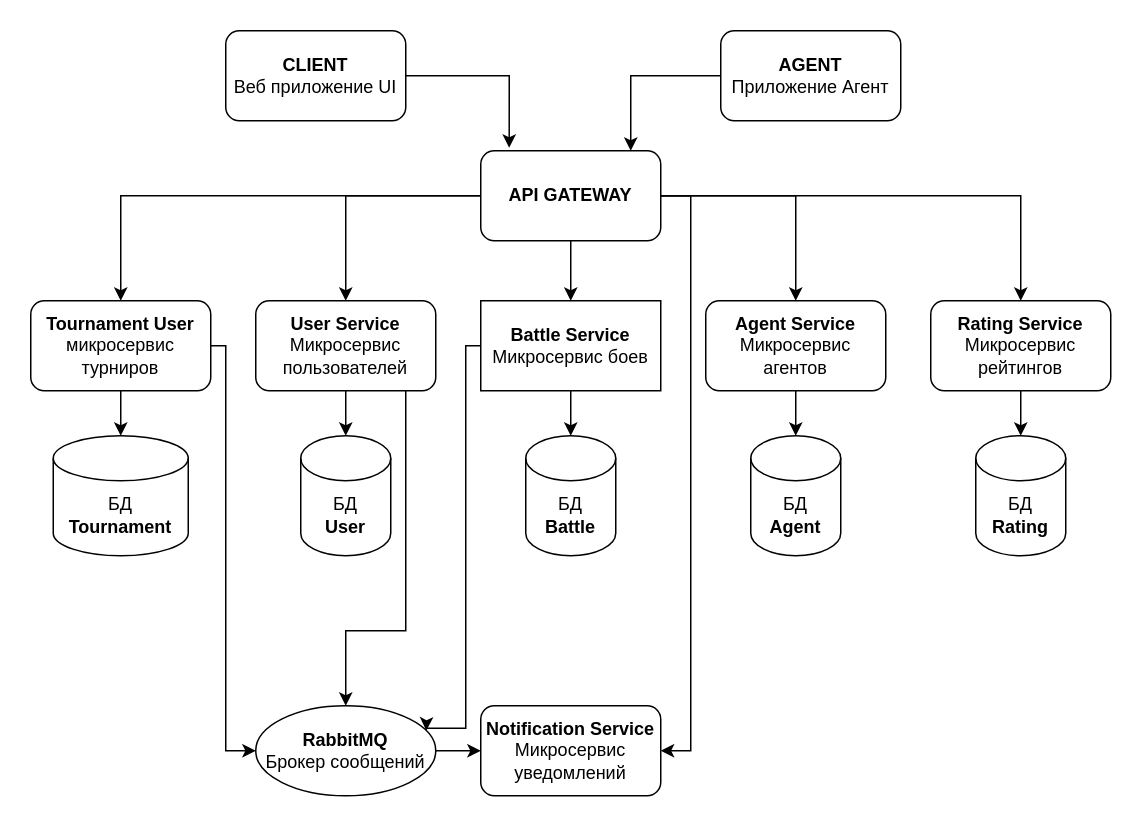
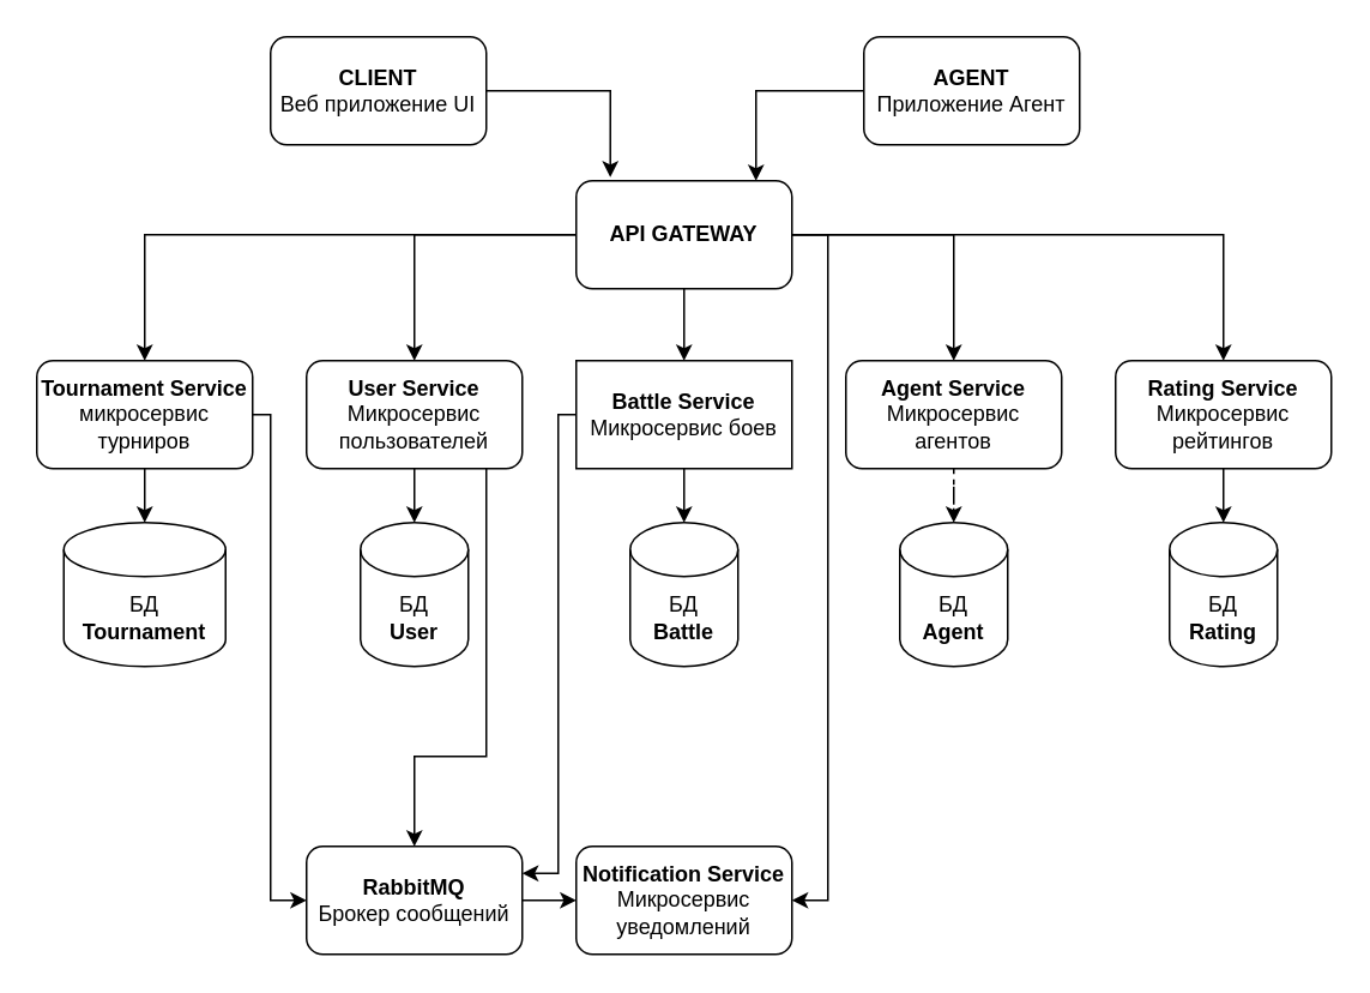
  <mxCell id="0" />
  <mxCell id="1" parent="0" />
  <mxCell id="2" style="edgeStyle=orthogonalEdgeStyle;rounded=0;orthogonalLoop=1;jettySize=auto;html=1;entryX=0.5;entryY=0;entryDx=0;entryDy=0;" edge="1" parent="1" source="8" target="15"><mxGeometry relative="1" as="geometry" /></mxCell>
  <mxCell id="3" style="edgeStyle=orthogonalEdgeStyle;rounded=0;orthogonalLoop=1;jettySize=auto;html=1;entryX=0.5;entryY=0;entryDx=0;entryDy=0;" edge="1" parent="1" source="8" target="18"><mxGeometry relative="1" as="geometry" /></mxCell>
  <mxCell id="4" value="" style="edgeStyle=orthogonalEdgeStyle;rounded=0;orthogonalLoop=1;jettySize=auto;html=1;" edge="1" parent="1" source="8" target="21"><mxGeometry relative="1" as="geometry" /></mxCell>
  <mxCell id="5" style="edgeStyle=orthogonalEdgeStyle;rounded=0;orthogonalLoop=1;jettySize=auto;html=1;" edge="1" parent="1" source="8" target="25"><mxGeometry relative="1" as="geometry" /></mxCell>
  <mxCell id="6" style="edgeStyle=orthogonalEdgeStyle;rounded=0;orthogonalLoop=1;jettySize=auto;html=1;entryX=0.5;entryY=0;entryDx=0;entryDy=0;" edge="1" parent="1" source="8" target="23"><mxGeometry relative="1" as="geometry" /></mxCell>
  <mxCell id="7" style="edgeStyle=orthogonalEdgeStyle;rounded=0;orthogonalLoop=1;jettySize=auto;html=1;entryX=1;entryY=0.5;entryDx=0;entryDy=0;" edge="1" parent="1" source="8" target="26"><mxGeometry relative="1" as="geometry"><mxPoint x="460" y="400" as="targetPoint" /><Array as="points"><mxPoint x="460" y="130" /><mxPoint x="460" y="500" /></Array></mxGeometry></mxCell>
  <mxCell id="8" value="&lt;b&gt;API GATEWAY&lt;/b&gt;" style="rounded=1;whiteSpace=wrap;html=1;" vertex="1" parent="1"><mxGeometry x="320" y="100" width="120" height="60" as="geometry" /></mxCell>
  <mxCell id="9" value="&lt;b&gt;CLIENT&lt;/b&gt;&lt;div&gt;Веб приложение UI&lt;/div&gt;" style="rounded=1;whiteSpace=wrap;html=1;" vertex="1" parent="1"><mxGeometry x="150" y="20" width="120" height="60" as="geometry" /></mxCell>
  <mxCell id="10" style="edgeStyle=orthogonalEdgeStyle;rounded=0;orthogonalLoop=1;jettySize=auto;html=1;" edge="1" parent="1" source="11" target="8"><mxGeometry relative="1" as="geometry"><Array as="points"><mxPoint x="420" y="50" /></Array></mxGeometry></mxCell>
  <mxCell id="11" value="&lt;b&gt;AGENT&lt;/b&gt;&lt;div&gt;Приложение Агент&lt;/div&gt;" style="rounded=1;whiteSpace=wrap;html=1;" vertex="1" parent="1"><mxGeometry x="480" y="20" width="120" height="60" as="geometry" /></mxCell>
  <mxCell id="12" style="edgeStyle=orthogonalEdgeStyle;rounded=0;orthogonalLoop=1;jettySize=auto;html=1;entryX=0.158;entryY=-0.033;entryDx=0;entryDy=0;entryPerimeter=0;" edge="1" parent="1" source="9" target="8"><mxGeometry relative="1" as="geometry" /></mxCell>
  <mxCell id="13" style="edgeStyle=orthogonalEdgeStyle;rounded=0;orthogonalLoop=1;jettySize=auto;html=1;entryX=0;entryY=0.5;entryDx=0;entryDy=0;" edge="1" parent="1" source="15" target="28"><mxGeometry relative="1" as="geometry"><Array as="points"><mxPoint x="150" y="230" /><mxPoint x="150" y="500" /></Array></mxGeometry></mxCell>
  <mxCell id="14" style="edgeStyle=orthogonalEdgeStyle;rounded=0;orthogonalLoop=1;jettySize=auto;html=1;" edge="1" parent="1" source="15" target="29"><mxGeometry relative="1" as="geometry" /></mxCell>
- <mxCell id="15" value="&lt;b&gt;Tournament User&lt;/b&gt;&lt;div&gt;микросервис турниров&lt;/div&gt;" style="rounded=1;whiteSpace=wrap;html=1;" vertex="1" parent="1"><mxGeometry x="20" y="200" width="120" height="60" as="geometry" /></mxCell>
+ <mxCell id="15" value="&lt;b&gt;Tournament Service&lt;/b&gt;&lt;div&gt;микросервис турниров&lt;/div&gt;" style="rounded=1;whiteSpace=wrap;html=1;" vertex="1" parent="1"><mxGeometry x="20" y="200" width="120" height="60" as="geometry" /></mxCell>
  <mxCell id="16" style="edgeStyle=orthogonalEdgeStyle;rounded=0;orthogonalLoop=1;jettySize=auto;html=1;" edge="1" parent="1" source="18" target="30"><mxGeometry relative="1" as="geometry" /></mxCell>
  <mxCell id="17" style="edgeStyle=orthogonalEdgeStyle;rounded=0;orthogonalLoop=1;jettySize=auto;html=1;entryX=0.5;entryY=0;entryDx=0;entryDy=0;" edge="1" parent="1" source="18" target="28"><mxGeometry relative="1" as="geometry"><Array as="points"><mxPoint x="270" y="420" /><mxPoint x="230" y="420" /></Array></mxGeometry></mxCell>
  <mxCell id="18" value="&lt;b&gt;User Service&lt;/b&gt;&lt;div&gt;Микросервис пользователей&lt;/div&gt;" style="rounded=1;whiteSpace=wrap;html=1;" vertex="1" parent="1"><mxGeometry x="170" y="200" width="120" height="60" as="geometry" /></mxCell>
  <mxCell id="19" style="edgeStyle=orthogonalEdgeStyle;rounded=0;orthogonalLoop=1;jettySize=auto;html=1;entryX=1;entryY=0.25;entryDx=0;entryDy=0;" edge="1" parent="1" source="21" target="28"><mxGeometry relative="1" as="geometry"><Array as="points"><mxPoint x="310" y="230" /><mxPoint x="310" y="485" /></Array></mxGeometry></mxCell>
  <mxCell id="20" style="edgeStyle=orthogonalEdgeStyle;rounded=0;orthogonalLoop=1;jettySize=auto;html=1;" edge="1" parent="1" source="21" target="31"><mxGeometry relative="1" as="geometry" /></mxCell>
  <mxCell id="21" value="&lt;b&gt;Battle Service&lt;/b&gt;&lt;div&gt;Микросервис боев&lt;/div&gt;" style="whiteSpace=wrap;html=1;rounded=0;" vertex="1" parent="1"><mxGeometry x="320" y="200" width="120" height="60" as="geometry" /></mxCell>
- <mxCell id="22" style="edgeStyle=orthogonalEdgeStyle;rounded=0;orthogonalLoop=1;jettySize=auto;html=1;" edge="1" parent="1" source="23" target="32"><mxGeometry relative="1" as="geometry" /></mxCell>
+ <mxCell id="22" style="edgeStyle=orthogonalEdgeStyle;rounded=0;orthogonalLoop=1;jettySize=auto;html=1;dashed=1;" edge="1" parent="1" source="23" target="32"><mxGeometry relative="1" as="geometry" /></mxCell>
  <mxCell id="23" value="&lt;b&gt;Agent Service&lt;/b&gt;&lt;div&gt;Микросервис агентов&lt;/div&gt;" style="rounded=1;whiteSpace=wrap;html=1;" vertex="1" parent="1"><mxGeometry x="470" y="200" width="120" height="60" as="geometry" /></mxCell>
  <mxCell id="24" style="edgeStyle=orthogonalEdgeStyle;rounded=0;orthogonalLoop=1;jettySize=auto;html=1;" edge="1" parent="1" source="25" target="33"><mxGeometry relative="1" as="geometry" /></mxCell>
  <mxCell id="25" value="&lt;b&gt;Rating Service&lt;/b&gt;&lt;div&gt;Микросервис рейтингов&lt;/div&gt;" style="rounded=1;whiteSpace=wrap;html=1;" vertex="1" parent="1"><mxGeometry x="620" y="200" width="120" height="60" as="geometry" /></mxCell>
  <mxCell id="26" value="&lt;b&gt;Notification Service&lt;/b&gt;&lt;div&gt;Микросервис уведомлений&lt;/div&gt;" style="rounded=1;whiteSpace=wrap;html=1;" vertex="1" parent="1"><mxGeometry x="320" y="470" width="120" height="60" as="geometry" /></mxCell>
  <mxCell id="27" style="edgeStyle=orthogonalEdgeStyle;rounded=0;orthogonalLoop=1;jettySize=auto;html=1;" edge="1" parent="1" source="28" target="26"><mxGeometry relative="1" as="geometry" /></mxCell>
- <mxCell id="28" value="&lt;div&gt;&lt;b&gt;RabbitMQ&lt;/b&gt;&lt;/div&gt;Брокер сообщений" style="ellipse;whiteSpace=wrap;html=1;" vertex="1" parent="1"><mxGeometry x="170" y="470" width="120" height="60" as="geometry" /></mxCell>
+ <mxCell id="28" value="&lt;div&gt;&lt;b&gt;RabbitMQ&lt;/b&gt;&lt;/div&gt;Брокер сообщений" style="rounded=1;whiteSpace=wrap;html=1;" vertex="1" parent="1"><mxGeometry x="170" y="470" width="120" height="60" as="geometry" /></mxCell>
  <mxCell id="29" value="БД&lt;div&gt;&lt;b&gt;Tournament&lt;/b&gt;&lt;/div&gt;" style="shape=cylinder3;whiteSpace=wrap;html=1;boundedLbl=1;backgroundOutline=1;size=15;" vertex="1" parent="1"><mxGeometry x="35" y="290" width="90" height="80" as="geometry" /></mxCell>
  <mxCell id="30" value="БД&lt;div&gt;&lt;b&gt;User&lt;/b&gt;&lt;/div&gt;" style="shape=cylinder3;whiteSpace=wrap;html=1;boundedLbl=1;backgroundOutline=1;size=15;" vertex="1" parent="1"><mxGeometry x="200" y="290" width="60" height="80" as="geometry" /></mxCell>
  <mxCell id="31" value="БД&lt;div&gt;&lt;b&gt;Battle&lt;/b&gt;&lt;/div&gt;" style="shape=cylinder3;whiteSpace=wrap;html=1;boundedLbl=1;backgroundOutline=1;size=15;" vertex="1" parent="1"><mxGeometry x="350" y="290" width="60" height="80" as="geometry" /></mxCell>
  <mxCell id="32" value="БД&lt;div&gt;&lt;div&gt;&lt;b&gt;Agent&lt;/b&gt;&lt;/div&gt;&lt;/div&gt;" style="shape=cylinder3;whiteSpace=wrap;html=1;boundedLbl=1;backgroundOutline=1;size=15;" vertex="1" parent="1"><mxGeometry x="500" y="290" width="60" height="80" as="geometry" /></mxCell>
  <mxCell id="33" value="БД&lt;div&gt;&lt;b&gt;Rating&lt;/b&gt;&lt;/div&gt;" style="shape=cylinder3;whiteSpace=wrap;html=1;boundedLbl=1;backgroundOutline=1;size=15;" vertex="1" parent="1"><mxGeometry x="650" y="290" width="60" height="80" as="geometry" /></mxCell>
